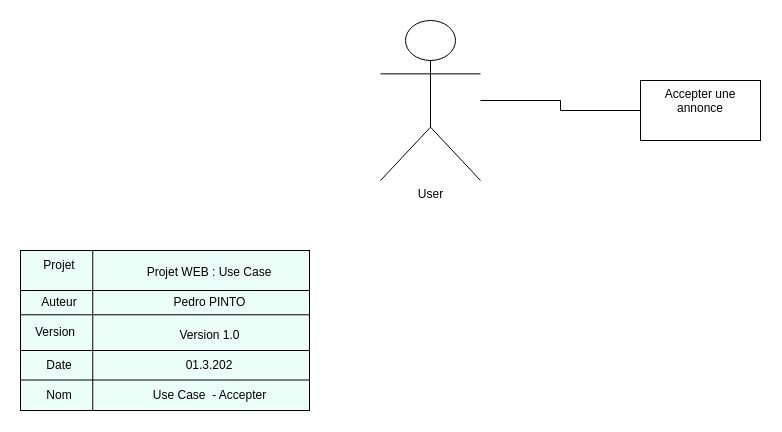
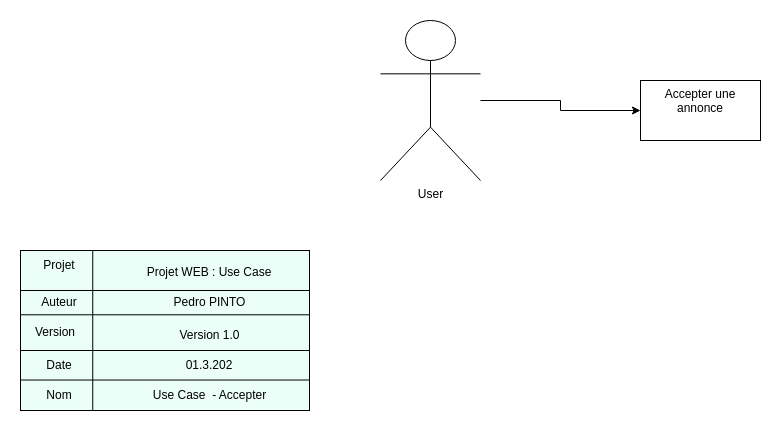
  <mxCell id="0" />
  <mxCell id="1" parent="0" />
- <mxCell id="2" value="" style="edgeStyle=orthogonalEdgeStyle;rounded=0;orthogonalLoop=1;jettySize=auto;html=1;endArrow=none;" parent="1" source="3" target="4" edge="1"><mxGeometry relative="1" as="geometry" /></mxCell>
+ <mxCell id="2" value="" style="edgeStyle=orthogonalEdgeStyle;rounded=0;orthogonalLoop=1;jettySize=auto;html=1;" parent="1" source="3" target="4" edge="1"><mxGeometry relative="1" as="geometry" /></mxCell>
  <mxCell id="3" value="User" style="shape=umlActor;verticalLabelPosition=bottom;verticalAlign=top;html=1;outlineConnect=0;" parent="1" vertex="1"><mxGeometry x="380" y="20" width="100" height="160" as="geometry" /></mxCell>
  <mxCell id="4" value="Accepter une annonce" style="whiteSpace=wrap;html=1;verticalAlign=top;" parent="1" vertex="1"><mxGeometry x="640" y="80" width="120" height="60" as="geometry" /></mxCell>
  <mxCell id="5" value="" style="rounded=0;whiteSpace=wrap;html=1;fillColor=#EBFFF8;" vertex="1" parent="1"><mxGeometry x="20" y="250" width="289" height="160" as="geometry" /></mxCell>
  <mxCell id="6" value="" style="endArrow=none;html=1;exitX=0;exitY=0.25;exitDx=0;exitDy=0;entryX=1;entryY=0.25;entryDx=0;entryDy=0;" edge="1" parent="1" source="5" target="5"><mxGeometry width="50" height="50" relative="1" as="geometry"><mxPoint x="478" y="-470" as="sourcePoint" /><mxPoint x="528" y="-520" as="targetPoint" /></mxGeometry></mxCell>
  <mxCell id="7" value="" style="endArrow=none;html=1;exitX=0;exitY=0.25;exitDx=0;exitDy=0;entryX=1;entryY=0.25;entryDx=0;entryDy=0;" edge="1" parent="1"><mxGeometry width="50" height="50" relative="1" as="geometry"><mxPoint x="20" y="314.29" as="sourcePoint" /><mxPoint x="309" y="314.29" as="targetPoint" /></mxGeometry></mxCell>
  <mxCell id="8" value="" style="endArrow=none;html=1;exitX=0;exitY=0.25;exitDx=0;exitDy=0;entryX=1;entryY=0.25;entryDx=0;entryDy=0;" edge="1" parent="1"><mxGeometry width="50" height="50" relative="1" as="geometry"><mxPoint x="20" y="350" as="sourcePoint" /><mxPoint x="309" y="350" as="targetPoint" /></mxGeometry></mxCell>
  <mxCell id="9" value="" style="endArrow=none;html=1;exitX=0.25;exitY=1;exitDx=0;exitDy=0;entryX=0.25;entryY=0;entryDx=0;entryDy=0;" edge="1" parent="1" source="5" target="5"><mxGeometry width="50" height="50" relative="1" as="geometry"><mxPoint x="478" y="-470" as="sourcePoint" /><mxPoint x="528" y="-520" as="targetPoint" /></mxGeometry></mxCell>
  <mxCell id="10" value="Projet" style="text;html=1;strokeColor=none;fillColor=none;align=center;verticalAlign=middle;whiteSpace=wrap;rounded=0;" vertex="1" parent="1"><mxGeometry x="39" y="250" width="40" height="30" as="geometry" /></mxCell>
  <mxCell id="11" value="Auteur" style="text;html=1;strokeColor=none;fillColor=none;align=center;verticalAlign=middle;whiteSpace=wrap;rounded=0;" vertex="1" parent="1"><mxGeometry x="39" y="287" width="40" height="30" as="geometry" /></mxCell>
  <mxCell id="12" value="Version" style="text;html=1;strokeColor=none;fillColor=none;align=center;verticalAlign=middle;whiteSpace=wrap;rounded=0;" vertex="1" parent="1"><mxGeometry x="20" y="317" width="70" height="30" as="geometry" /></mxCell>
  <mxCell id="13" value="Date" style="text;html=1;strokeColor=none;fillColor=none;align=center;verticalAlign=middle;whiteSpace=wrap;rounded=0;" vertex="1" parent="1"><mxGeometry x="39" y="350" width="40" height="30" as="geometry" /></mxCell>
  <mxCell id="14" value="Projet WEB : &lt;font face=&quot;helvetica, sans-serif&quot;&gt;Use Case&lt;/font&gt;" style="text;html=1;strokeColor=none;fillColor=none;align=center;verticalAlign=middle;whiteSpace=wrap;rounded=0;" vertex="1" parent="1"><mxGeometry x="104" y="257" width="210" height="30" as="geometry" /></mxCell>
  <mxCell id="15" value="Pedro PINTO" style="text;html=1;strokeColor=none;fillColor=none;align=center;verticalAlign=middle;whiteSpace=wrap;rounded=0;" vertex="1" parent="1"><mxGeometry x="164.5" y="287" width="89" height="30" as="geometry" /></mxCell>
  <mxCell id="16" value="Version 1.0" style="text;html=1;strokeColor=none;fillColor=none;align=center;verticalAlign=middle;whiteSpace=wrap;rounded=0;" vertex="1" parent="1"><mxGeometry x="164.5" y="320" width="89" height="30" as="geometry" /></mxCell>
  <mxCell id="17" value="01.3.202" style="text;html=1;strokeColor=none;fillColor=none;align=center;verticalAlign=middle;whiteSpace=wrap;rounded=0;" vertex="1" parent="1"><mxGeometry x="189" y="350" width="40" height="30" as="geometry" /></mxCell>
  <mxCell id="18" value="" style="endArrow=none;html=1;exitX=0;exitY=0.25;exitDx=0;exitDy=0;entryX=1;entryY=0.25;entryDx=0;entryDy=0;" edge="1" parent="1"><mxGeometry width="50" height="50" relative="1" as="geometry"><mxPoint x="20" y="379.52" as="sourcePoint" /><mxPoint x="309" y="379.52" as="targetPoint" /></mxGeometry></mxCell>
  <mxCell id="19" value="Nom" style="text;html=1;strokeColor=none;fillColor=none;align=center;verticalAlign=middle;whiteSpace=wrap;rounded=0;" vertex="1" parent="1"><mxGeometry x="39" y="380" width="40" height="30" as="geometry" /></mxCell>
  <mxCell id="20" value="Use Case&amp;nbsp; - Accepter" style="text;html=1;strokeColor=none;fillColor=none;align=center;verticalAlign=middle;whiteSpace=wrap;rounded=0;" vertex="1" parent="1"><mxGeometry x="141.5" y="380" width="135" height="30" as="geometry" /></mxCell>
